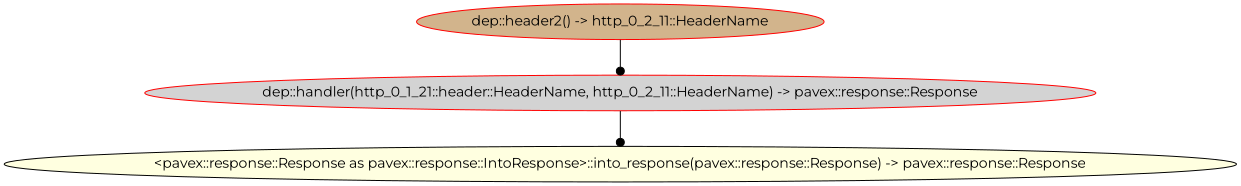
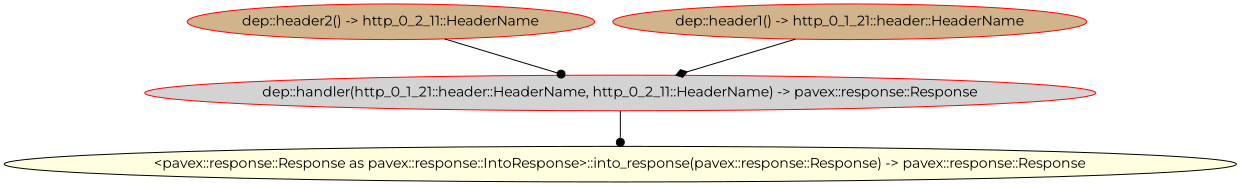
  digraph {
    fontname=Montserrat
    node [style=filled fillcolor=tan color=red fontname=Montserrat]
    edge [arrowhead=dot fontname=Montserrat]
    n1 [label="dep::handler(http_0_1_21::header::HeaderName, http_0_2_11::HeaderName) -> pavex::response::Response" fillcolor=lightgrey]
    n2 [label="<pavex::response::Response as pavex::response::IntoResponse>::into_response(pavex::response::Response) -> pavex::response::Response" fillcolor=lightyellow color=black]
    n3 [label="dep::header2() -> http_0_2_11::HeaderName"]
+   n4 [label="dep::header1() -> http_0_1_21::header::HeaderName"]
    n1 -> n2
    n3 -> n1
+   n4 -> n1 [arrowhead=diamond]
  }
